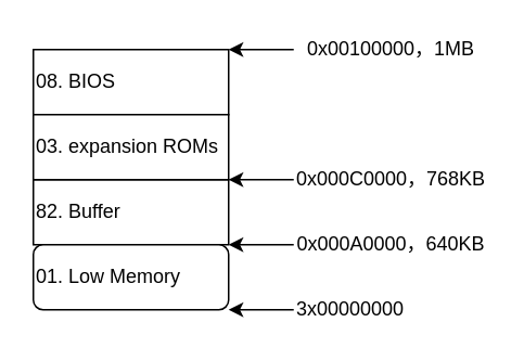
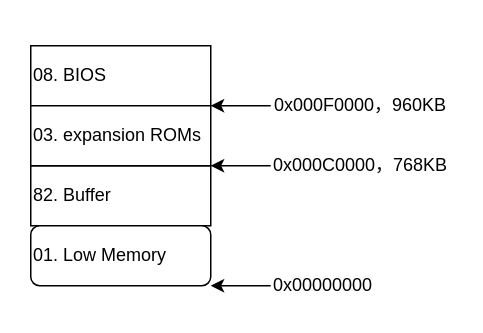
  <mxCell id="0" />
  <mxCell id="1" parent="0" />
  <mxCell id="2" value="08. BIOS" style="rounded=0;whiteSpace=wrap;html=1;align=left;" vertex="1" parent="1"><mxGeometry y="30" width="120" height="40" as="geometry" x="20" /></mxCell>
  <mxCell id="3" value="82. Buffer" style="rounded=0;whiteSpace=wrap;html=1;align=left;" vertex="1" parent="1"><mxGeometry y="110" width="120" height="40" as="geometry" x="20" /></mxCell>
  <mxCell id="4" value="03. expansion ROMs" style="rounded=0;whiteSpace=wrap;html=1;align=left;" vertex="1" parent="1"><mxGeometry y="70" width="120" height="40" as="geometry" x="20" /></mxCell>
  <mxCell id="5" value="01. Low Memory" style="whiteSpace=wrap;html=1;align=left;rounded=1;" vertex="1" parent="1"><mxGeometry y="150" width="120" height="40" as="geometry" x="20" /></mxCell>
  <mxCell id="6" style="edgeStyle=orthogonalEdgeStyle;rounded=0;orthogonalLoop=1;jettySize=auto;html=1;entryX=1;entryY=1;entryDx=0;entryDy=0;" edge="1" parent="1" source="7" target="5"><mxGeometry relative="1" as="geometry"><Array as="points"><mxPoint x="150" y="190" /><mxPoint x="150" y="190" /></Array></mxGeometry></mxCell>
- <mxCell id="7" value="3x00000000" style="text;html=1;strokeColor=none;fillColor=none;align=center;verticalAlign=middle;whiteSpace=wrap;rounded=0;" vertex="1" parent="1"><mxGeometry x="180" y="180" width="70" height="20" as="geometry" /></mxCell>
- <mxCell id="8" style="edgeStyle=orthogonalEdgeStyle;rounded=0;orthogonalLoop=1;jettySize=auto;html=1;entryX=1;entryY=0;entryDx=0;entryDy=0;" edge="1" parent="1" source="9" target="5"><mxGeometry relative="1" as="geometry"><Array as="points"><mxPoint x="150" y="150" /><mxPoint x="150" y="150" /></Array></mxGeometry></mxCell>
- <mxCell id="9" value="0x000A0000，640KB" style="text;html=1;strokeColor=none;fillColor=none;align=center;verticalAlign=middle;whiteSpace=wrap;rounded=0;" vertex="1" parent="1"><mxGeometry x="180" y="140" width="120" height="20" as="geometry" /></mxCell>
+ <mxCell id="7" value="0x00000000" style="text;html=1;strokeColor=none;fillColor=none;align=center;verticalAlign=middle;whiteSpace=wrap;rounded=0;" vertex="1" parent="1"><mxGeometry x="180" y="180" width="70" height="20" as="geometry" /></mxCell>
  <mxCell id="10" style="edgeStyle=orthogonalEdgeStyle;rounded=0;orthogonalLoop=1;jettySize=auto;html=1;entryX=1;entryY=1;entryDx=0;entryDy=0;" edge="1" parent="1" source="11" target="4"><mxGeometry relative="1" as="geometry"><Array as="points"><mxPoint x="150" y="110" /><mxPoint x="150" y="110" /></Array></mxGeometry></mxCell>
  <mxCell id="11" value="0x000C0000，768KB" style="text;html=1;strokeColor=none;fillColor=none;align=center;verticalAlign=middle;whiteSpace=wrap;rounded=0;" vertex="1" parent="1"><mxGeometry x="180" y="100" width="120" height="20" as="geometry" /></mxCell>
- <mxCell id="14" style="edgeStyle=orthogonalEdgeStyle;rounded=0;orthogonalLoop=1;jettySize=auto;html=1;entryX=1;entryY=0;entryDx=0;entryDy=0;" edge="1" parent="1" source="15" target="2"><mxGeometry relative="1" as="geometry"><Array as="points"><mxPoint x="150" y="30" /><mxPoint x="150" y="30" /></Array></mxGeometry></mxCell>
- <mxCell id="15" value="0x00100000，1MB" style="text;html=1;strokeColor=none;fillColor=none;align=center;verticalAlign=middle;whiteSpace=wrap;rounded=0;" vertex="1" parent="1"><mxGeometry x="180" y="20" width="120" height="20" as="geometry" /></mxCell>
+ <mxCell id="12" style="edgeStyle=orthogonalEdgeStyle;rounded=0;orthogonalLoop=1;jettySize=auto;html=1;entryX=1;entryY=0;entryDx=0;entryDy=0;" edge="1" parent="1" source="13" target="4"><mxGeometry relative="1" as="geometry"><Array as="points"><mxPoint x="150" y="70" /><mxPoint x="150" y="70" /></Array></mxGeometry></mxCell>
+ <mxCell id="13" value="0x000F0000，960KB" style="text;html=1;strokeColor=none;fillColor=none;align=center;verticalAlign=middle;whiteSpace=wrap;rounded=0;" vertex="1" parent="1"><mxGeometry x="180" y="60" width="120" height="20" as="geometry" /></mxCell>
